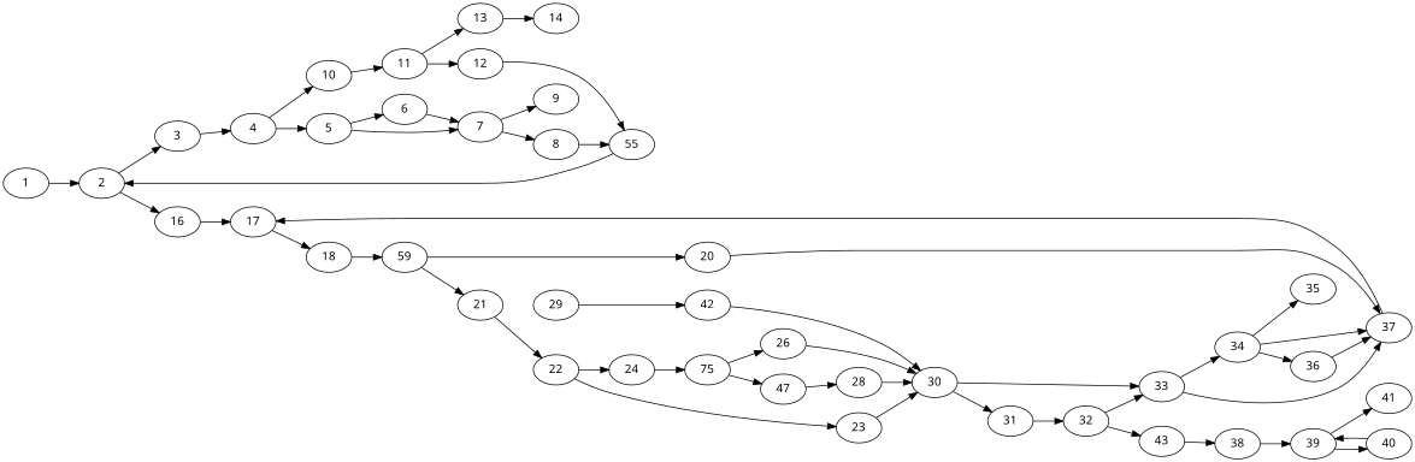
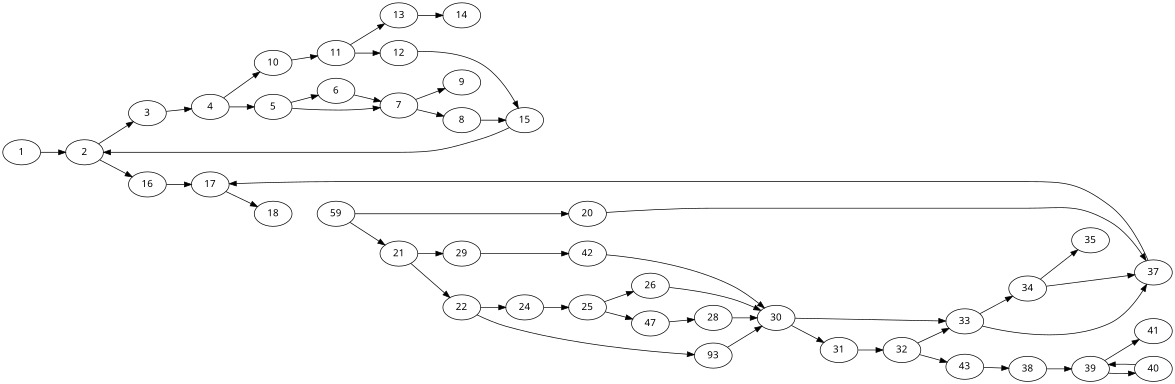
  digraph {
    fontname="Noto Sans"
    rankdir=LR
    node [fontname="Noto Sans"]
    edge [fontname="Noto Sans"]
    1
    2
    3
    16
    4
    17
    5
    10
    18
    6
    7
    11
    8
    9
    12
    13
-   15 [label=55]
+   15
    14
    n19 [label=59]
    38
    39
    20
    21
    40
    41
    37
    22
    29
-   23
+   23 [label=93]
    24
    42
    30
-   25 [label=75]
+   25
    31
    33
    26
    n37 [label=47]
    32
    34
    28
    43
    35
-   36
    1 -> 2
    2 -> 3
    2 -> 16
    3 -> 4
    16 -> 17
    4 -> 5
    4 -> 10
    17 -> 18
    5 -> 6
    5 -> 7
    10 -> 11
-   18 -> n19
    6 -> 7
    7 -> 8
    7 -> 9
    11 -> 12
    11 -> 13
    8 -> 15
    12 -> 15
    13 -> 14
    15 -> 2
    n19 -> 20
    n19 -> 21
    38 -> 39
    39 -> 40
    39 -> 41
    20 -> 37
    21 -> 22
+   21 -> 29
    40 -> 39
    37 -> 17
    22 -> 23
    22 -> 24
    29 -> 42
    23 -> 30
    24 -> 25
    42 -> 30
    30 -> 31
    30 -> 33
    25 -> 26
    25 -> n37
    31 -> 32
    33 -> 37
    33 -> 34
    26 -> 30
    n37 -> 28
    32 -> 33
    32 -> 43
    34 -> 37
    34 -> 35
-   34 -> 36
    28 -> 30
    43 -> 38
-   36 -> 37
  }
